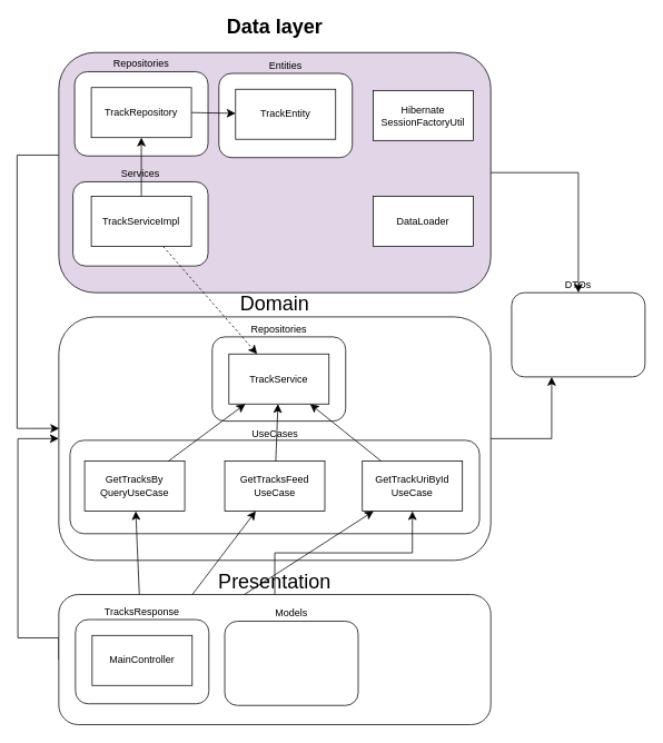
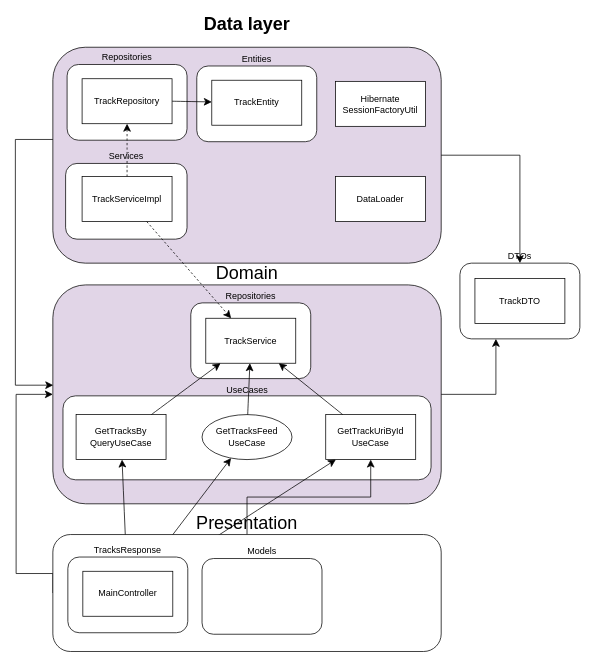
  <mxCell id="0" />
  <mxCell id="1" parent="0" />
  <mxCell id="2" value="" style="group" vertex="1" connectable="0" parent="1"><mxGeometry x="70" y="337" width="518" height="292" as="geometry" /></mxCell>
- <mxCell id="3" value="&lt;font style=&quot;font-size: 24px;&quot;&gt;Domain&lt;/font&gt;" style="rounded=1;whiteSpace=wrap;html=1;labelPosition=center;verticalLabelPosition=top;align=center;verticalAlign=bottom;fontSize=12;spacing=0;spacingRight=0;spacingLeft=0;" vertex="1" parent="2"><mxGeometry width="518" height="292" as="geometry" /></mxCell>
+ <mxCell id="3" value="&lt;font style=&quot;font-size: 24px;&quot;&gt;Domain&lt;/font&gt;" style="rounded=1;whiteSpace=wrap;html=1;labelPosition=center;verticalLabelPosition=top;align=center;verticalAlign=bottom;fontSize=12;spacing=0;spacingRight=0;spacingLeft=0;fillColor=#e1d5e7;" vertex="1" parent="2"><mxGeometry width="518" height="292" as="geometry" /></mxCell>
  <mxCell id="4" value="" style="group" vertex="1" connectable="0" parent="2"><mxGeometry x="13.5" y="148" width="491" height="112" as="geometry" /></mxCell>
  <mxCell id="5" value="" style="group" vertex="1" connectable="0" parent="4"><mxGeometry width="491" height="112" as="geometry" /></mxCell>
  <mxCell id="6" value="" style="group" vertex="1" connectable="0" parent="5"><mxGeometry width="491" height="112" as="geometry" /></mxCell>
  <mxCell id="7" value="UseCases" style="rounded=1;whiteSpace=wrap;html=1;labelPosition=center;verticalLabelPosition=top;align=center;verticalAlign=bottom;fontSize=12;spacing=0;spacingRight=0;spacingLeft=0;" vertex="1" parent="6"><mxGeometry width="491" height="112" as="geometry" /></mxCell>
  <mxCell id="8" value="&lt;div&gt;GetTracksBy&lt;/div&gt;&lt;div&gt;QueryUseCase&lt;/div&gt;" style="rounded=0;whiteSpace=wrap;html=1;" vertex="1" parent="6"><mxGeometry x="17.5" y="25" width="120" height="60" as="geometry" /></mxCell>
- <mxCell id="9" value="&lt;div&gt;GetTracksFeed&lt;/div&gt;&lt;div&gt;UseCase&lt;/div&gt;" style="rounded=0;whiteSpace=wrap;html=1;" vertex="1" parent="6"><mxGeometry x="185.5" y="25" width="120" height="60" as="geometry" /></mxCell>
+ <mxCell id="9" value="&lt;div&gt;GetTracksFeed&lt;/div&gt;&lt;div&gt;UseCase&lt;/div&gt;" style="ellipse;whiteSpace=wrap;html=1;" vertex="1" parent="6"><mxGeometry x="185.5" y="25" width="120" height="60" as="geometry" /></mxCell>
  <mxCell id="10" value="&lt;div&gt;GetTrackUriById&lt;/div&gt;&lt;div&gt;UseCase&lt;/div&gt;" style="rounded=0;whiteSpace=wrap;html=1;" vertex="1" parent="6"><mxGeometry x="350.5" y="25" width="120" height="60" as="geometry" /></mxCell>
  <mxCell id="11" value="" style="group" vertex="1" connectable="0" parent="2"><mxGeometry x="184" y="24" width="160" height="101" as="geometry" /></mxCell>
  <mxCell id="12" value="Repositories" style="rounded=1;whiteSpace=wrap;html=1;labelPosition=center;verticalLabelPosition=top;align=center;verticalAlign=bottom;" vertex="1" parent="11"><mxGeometry width="160" height="101" as="geometry" /></mxCell>
  <mxCell id="13" value="TrackService" style="rounded=0;whiteSpace=wrap;html=1;" vertex="1" parent="11"><mxGeometry x="20" y="20.5" width="120" height="60" as="geometry" /></mxCell>
  <mxCell id="14" style="edgeStyle=none;curved=1;rounded=0;orthogonalLoop=1;jettySize=auto;html=1;fontSize=12;startSize=8;endSize=8;" edge="1" parent="2" source="10" target="13"><mxGeometry relative="1" as="geometry" /></mxCell>
  <mxCell id="15" style="edgeStyle=none;curved=1;rounded=0;orthogonalLoop=1;jettySize=auto;html=1;fontSize=12;startSize=8;endSize=8;" edge="1" parent="2" source="8" target="13"><mxGeometry relative="1" as="geometry"><mxPoint x="149" y="-26" as="targetPoint" /></mxGeometry></mxCell>
  <mxCell id="16" style="edgeStyle=none;curved=1;rounded=0;orthogonalLoop=1;jettySize=auto;html=1;fontSize=12;startSize=8;endSize=8;" edge="1" parent="2" source="9" target="13"><mxGeometry relative="1" as="geometry" /></mxCell>
  <mxCell id="17" value="" style="group" vertex="1" connectable="0" parent="1"><mxGeometry x="613" y="308" width="160" height="101" as="geometry" /></mxCell>
  <mxCell id="18" value="&lt;div&gt;DTOs&lt;/div&gt;" style="rounded=1;whiteSpace=wrap;html=1;labelPosition=center;verticalLabelPosition=top;align=center;verticalAlign=bottom;" vertex="1" parent="17"><mxGeometry width="160" height="101" as="geometry" /></mxCell>
+ <mxCell id="19" value="TrackDTO" style="rounded=0;whiteSpace=wrap;html=1;" vertex="1" parent="17"><mxGeometry x="20" y="20.5" width="120" height="60" as="geometry" /></mxCell>
  <mxCell id="20" value="" style="group" vertex="1" connectable="0" parent="1"><mxGeometry x="70" y="20" width="518" height="288" as="geometry" /></mxCell>
  <mxCell id="21" value="&lt;h1 align=&quot;right&quot;&gt;&lt;font style=&quot;font-size: 24px;&quot;&gt;Data layer&lt;br&gt;&lt;/font&gt;&lt;/h1&gt;" style="rounded=1;whiteSpace=wrap;html=1;labelPosition=center;verticalLabelPosition=top;align=center;verticalAlign=bottom;fontSize=12;spacing=0;spacingRight=0;spacingLeft=0;fillColor=#e1d5e7;" vertex="1" parent="20"><mxGeometry width="518" height="288" as="geometry" /></mxCell>
  <mxCell id="22" value="" style="group" vertex="1" connectable="0" parent="20"><mxGeometry x="19" y="23" width="160" height="101" as="geometry" /></mxCell>
  <mxCell id="23" value="Repositories" style="rounded=1;whiteSpace=wrap;html=1;labelPosition=center;verticalLabelPosition=top;align=center;verticalAlign=bottom;" vertex="1" parent="22"><mxGeometry width="160" height="101" as="geometry" /></mxCell>
  <mxCell id="24" value="TrackRepository" style="rounded=0;whiteSpace=wrap;html=1;" vertex="1" parent="22"><mxGeometry x="20" y="19" width="120" height="60" as="geometry" /></mxCell>
  <mxCell id="25" value="" style="group" vertex="1" connectable="0" parent="20"><mxGeometry x="192" y="25" width="160" height="101" as="geometry" /></mxCell>
  <mxCell id="26" value="Entities" style="rounded=1;whiteSpace=wrap;html=1;labelPosition=center;verticalLabelPosition=top;align=center;verticalAlign=bottom;container=0;" vertex="1" parent="25"><mxGeometry width="160" height="101" as="geometry" /></mxCell>
  <mxCell id="27" value="TrackEntity" style="rounded=0;whiteSpace=wrap;html=1;" vertex="1" parent="25"><mxGeometry x="20" y="19" width="120" height="60" as="geometry" /></mxCell>
  <mxCell id="28" value="Services" style="rounded=1;whiteSpace=wrap;html=1;labelPosition=center;verticalLabelPosition=top;align=center;verticalAlign=bottom;" vertex="1" parent="20"><mxGeometry x="17" y="155" width="162" height="101" as="geometry" /></mxCell>
- <mxCell id="29" style="edgeStyle=none;curved=1;rounded=0;orthogonalLoop=1;jettySize=auto;html=1;exitX=0.5;exitY=0;exitDx=0;exitDy=0;fontSize=12;startSize=8;endSize=8;" edge="1" parent="20" source="30" target="24"><mxGeometry relative="1" as="geometry" /></mxCell>
+ <mxCell id="29" style="edgeStyle=none;curved=1;rounded=0;orthogonalLoop=1;jettySize=auto;html=1;exitX=0.5;exitY=0;exitDx=0;exitDy=0;fontSize=12;startSize=8;endSize=8;dashed=1;" edge="1" parent="20" source="30" target="24"><mxGeometry relative="1" as="geometry" /></mxCell>
  <mxCell id="30" value="TrackServiceImpl" style="rounded=0;whiteSpace=wrap;html=1;" vertex="1" parent="20"><mxGeometry x="39" y="172.5" width="120" height="60" as="geometry" /></mxCell>
  <mxCell id="31" style="edgeStyle=none;curved=1;rounded=0;orthogonalLoop=1;jettySize=auto;html=1;exitX=1;exitY=0.5;exitDx=0;exitDy=0;fontSize=12;startSize=8;endSize=8;" edge="1" parent="20" source="24" target="27"><mxGeometry relative="1" as="geometry" /></mxCell>
  <mxCell id="32" value="&lt;div&gt;Hibernate&lt;/div&gt;&lt;div&gt;SessionFactoryUtil&lt;br&gt;&lt;/div&gt;" style="rounded=0;whiteSpace=wrap;html=1;" vertex="1" parent="20"><mxGeometry x="377" y="45.5" width="120" height="60" as="geometry" /></mxCell>
  <mxCell id="33" value="DataLoader" style="rounded=0;whiteSpace=wrap;html=1;" vertex="1" parent="20"><mxGeometry x="377" y="172.5" width="120" height="60" as="geometry" /></mxCell>
  <mxCell id="34" style="edgeStyle=orthogonalEdgeStyle;rounded=0;orthogonalLoop=1;jettySize=auto;html=1;fontSize=12;startSize=8;endSize=8;" edge="1" parent="1" source="44" target="10"><mxGeometry relative="1" as="geometry" /></mxCell>
  <mxCell id="35" style="edgeStyle=orthogonalEdgeStyle;rounded=0;orthogonalLoop=1;jettySize=auto;html=1;fontSize=12;startSize=8;endSize=8;entryX=0;entryY=0.5;entryDx=0;entryDy=0;exitX=0;exitY=0.5;exitDx=0;exitDy=0;" edge="1" parent="1" source="44" target="3"><mxGeometry relative="1" as="geometry"><mxPoint x="30" y="506" as="targetPoint" /><Array as="points"><mxPoint x="21" y="722" /><mxPoint x="21" y="483" /></Array></mxGeometry></mxCell>
  <mxCell id="36" style="edgeStyle=none;curved=1;rounded=0;orthogonalLoop=1;jettySize=auto;html=1;fontSize=12;startSize=8;endSize=8;" edge="1" parent="1" source="47" target="8"><mxGeometry relative="1" as="geometry" /></mxCell>
  <mxCell id="37" style="edgeStyle=none;curved=1;rounded=0;orthogonalLoop=1;jettySize=auto;html=1;fontSize=12;startSize=8;endSize=8;" edge="1" parent="1" source="47" target="9"><mxGeometry relative="1" as="geometry" /></mxCell>
  <mxCell id="38" style="edgeStyle=none;curved=1;rounded=0;orthogonalLoop=1;jettySize=auto;html=1;fontSize=12;startSize=8;endSize=8;" edge="1" parent="1" source="47" target="10"><mxGeometry relative="1" as="geometry" /></mxCell>
  <mxCell id="39" style="rounded=0;orthogonalLoop=1;jettySize=auto;html=1;fontSize=12;startSize=8;endSize=8;endArrow=classic;endFill=1;dashed=1;" edge="1" parent="1" source="30" target="13"><mxGeometry relative="1" as="geometry"><mxPoint x="31" y="321" as="targetPoint" /></mxGeometry></mxCell>
  <mxCell id="40" style="edgeStyle=orthogonalEdgeStyle;rounded=0;orthogonalLoop=1;jettySize=auto;html=1;fontSize=12;startSize=8;endSize=8;entryX=0.5;entryY=0;entryDx=0;entryDy=0;" edge="1" parent="1" source="21" target="18"><mxGeometry relative="1" as="geometry" /></mxCell>
  <mxCell id="41" style="edgeStyle=orthogonalEdgeStyle;rounded=0;orthogonalLoop=1;jettySize=auto;html=1;fontSize=12;startSize=8;endSize=8;" edge="1" parent="1" source="3" target="18"><mxGeometry relative="1" as="geometry"><Array as="points"><mxPoint x="661" y="483" /></Array></mxGeometry></mxCell>
  <mxCell id="42" style="edgeStyle=orthogonalEdgeStyle;rounded=0;orthogonalLoop=1;jettySize=auto;html=1;fontSize=12;startSize=8;endSize=8;entryX=0.001;entryY=0.53;entryDx=0;entryDy=0;entryPerimeter=0;exitX=0;exitY=0.5;exitDx=0;exitDy=0;" edge="1" parent="1"><mxGeometry relative="1" as="geometry"><mxPoint x="70.518" y="470.76" as="targetPoint" /><mxPoint x="70" y="143" as="sourcePoint" /><Array as="points"><mxPoint x="20" y="143" /><mxPoint x="20" y="471" /></Array></mxGeometry></mxCell>
  <mxCell id="43" value="" style="group" vertex="1" connectable="0" parent="1"><mxGeometry x="70" y="670" width="518" height="156" as="geometry" /></mxCell>
  <mxCell id="44" value="&lt;font style=&quot;font-size: 24px;&quot;&gt;Presentation&lt;/font&gt;" style="rounded=1;whiteSpace=wrap;html=1;labelPosition=center;verticalLabelPosition=top;align=center;verticalAlign=bottom;fontSize=12;spacing=0;spacingRight=0;spacingLeft=0;" vertex="1" parent="43"><mxGeometry width="518" height="156" as="geometry" /></mxCell>
  <mxCell id="45" value="" style="group" vertex="1" connectable="0" parent="43"><mxGeometry x="20" y="30" width="160" height="101" as="geometry" /></mxCell>
  <mxCell id="46" value="TracksResponse" style="rounded=1;whiteSpace=wrap;html=1;labelPosition=center;verticalLabelPosition=top;align=center;verticalAlign=bottom;" vertex="1" parent="45"><mxGeometry width="160" height="101" as="geometry" /></mxCell>
  <mxCell id="47" value="MainController" style="rounded=0;whiteSpace=wrap;html=1;" vertex="1" parent="45"><mxGeometry x="20" y="19" width="120" height="60" as="geometry" /></mxCell>
  <mxCell id="48" value="" style="group" vertex="1" connectable="0" parent="43"><mxGeometry x="199" y="32" width="160" height="101" as="geometry" /></mxCell>
  <mxCell id="49" value="Models" style="rounded=1;whiteSpace=wrap;html=1;labelPosition=center;verticalLabelPosition=top;align=center;verticalAlign=bottom;" vertex="1" parent="48"><mxGeometry width="160" height="101" as="geometry" /></mxCell>
